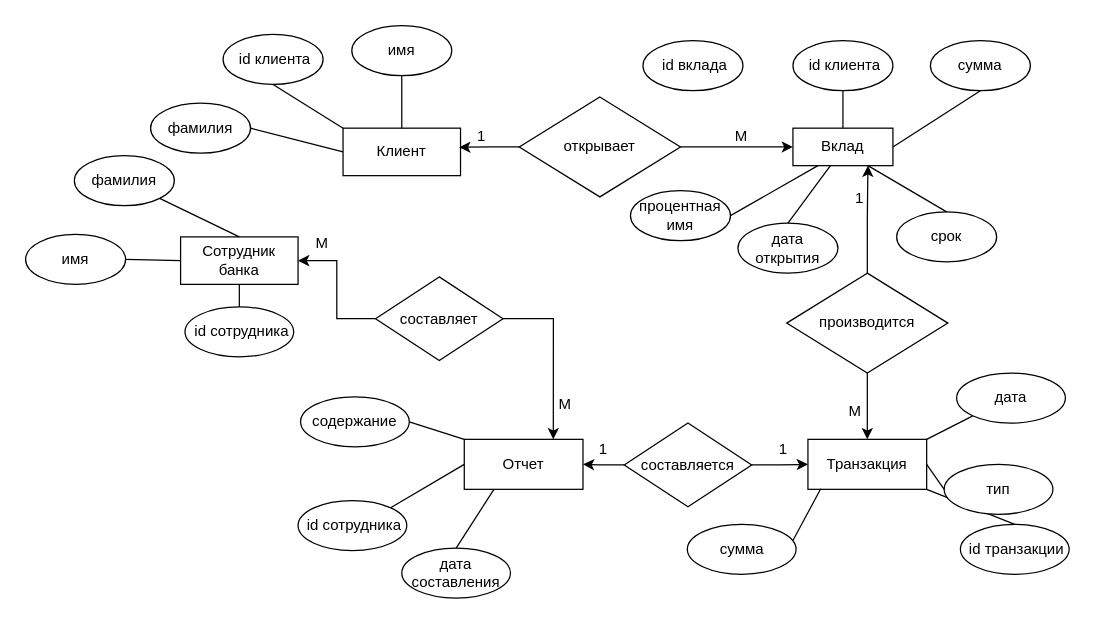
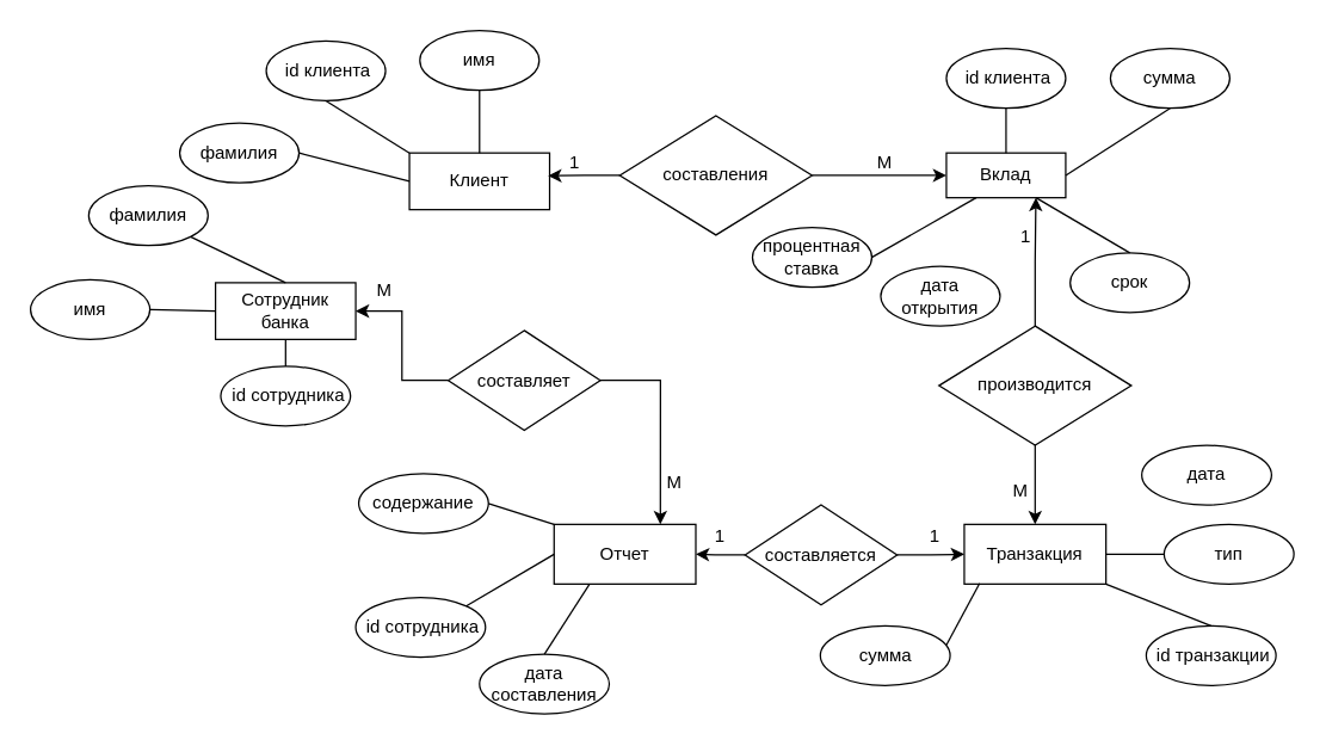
  <mxCell id="0" />
  <mxCell id="1" parent="0" />
  <mxCell id="2" value="Вклад" style="rounded=0;whiteSpace=wrap;html=1;" vertex="1" parent="1"><mxGeometry x="634" y="102" width="80" height="30" as="geometry" /></mxCell>
- <mxCell id="3" value="&amp;nbsp;id вклада" style="ellipse;whiteSpace=wrap;html=1;" vertex="1" parent="1"><mxGeometry x="514" y="32" width="80" height="40" as="geometry" /></mxCell>
  <mxCell id="4" value="&amp;nbsp;id клиента" style="ellipse;whiteSpace=wrap;html=1;" vertex="1" parent="1"><mxGeometry x="634" y="32" width="80" height="40" as="geometry" /></mxCell>
  <mxCell id="5" value="" style="endArrow=none;html=1;rounded=0;exitX=0.5;exitY=1;exitDx=0;exitDy=0;entryX=0.5;entryY=0;entryDx=0;entryDy=0;" edge="1" parent="1" source="4" target="2"><mxGeometry width="50" height="50" relative="1" as="geometry"><mxPoint x="804" y="142" as="sourcePoint" /><mxPoint x="854" y="92" as="targetPoint" /></mxGeometry></mxCell>
  <mxCell id="6" value="сумма" style="ellipse;whiteSpace=wrap;html=1;" vertex="1" parent="1"><mxGeometry x="744" y="32" width="80" height="40" as="geometry" /></mxCell>
  <mxCell id="7" value="" style="endArrow=none;html=1;rounded=0;exitX=1;exitY=0.5;exitDx=0;exitDy=0;entryX=0.5;entryY=1;entryDx=0;entryDy=0;" edge="1" parent="1" source="2" target="6"><mxGeometry width="50" height="50" relative="1" as="geometry"><mxPoint x="804" y="62" as="sourcePoint" /><mxPoint x="854" y="12" as="targetPoint" /></mxGeometry></mxCell>
- <mxCell id="8" value="процентная имя" style="ellipse;whiteSpace=wrap;html=1;" vertex="1" parent="1"><mxGeometry x="504" y="152" width="80" height="40" as="geometry" /></mxCell>
+ <mxCell id="8" value="процентная ставка" style="ellipse;whiteSpace=wrap;html=1;" vertex="1" parent="1"><mxGeometry x="504" y="152" width="80" height="40" as="geometry" /></mxCell>
  <mxCell id="9" value="" style="endArrow=none;html=1;rounded=0;exitX=1;exitY=0.5;exitDx=0;exitDy=0;entryX=0.25;entryY=1;entryDx=0;entryDy=0;" edge="1" parent="1" source="8" target="2"><mxGeometry width="50" height="50" relative="1" as="geometry"><mxPoint x="664" y="182" as="sourcePoint" /><mxPoint x="714" y="132" as="targetPoint" /></mxGeometry></mxCell>
  <mxCell id="10" value="дата открытия" style="ellipse;whiteSpace=wrap;html=1;" vertex="1" parent="1"><mxGeometry x="590" y="178" width="80" height="40" as="geometry" /></mxCell>
- <mxCell id="11" value="" style="endArrow=none;html=1;rounded=0;exitX=0.5;exitY=0;exitDx=0;exitDy=0;entryX=0.375;entryY=1;entryDx=0;entryDy=0;entryPerimeter=0;" edge="1" parent="1" source="10" target="2"><mxGeometry width="50" height="50" relative="1" as="geometry"><mxPoint x="664" y="182" as="sourcePoint" /><mxPoint x="669" y="134" as="targetPoint" /></mxGeometry></mxCell>
  <mxCell id="12" value="срок" style="ellipse;whiteSpace=wrap;html=1;" vertex="1" parent="1"><mxGeometry x="717" y="169" width="80" height="40" as="geometry" /></mxCell>
  <mxCell id="13" value="" style="endArrow=none;html=1;rounded=0;exitX=0.5;exitY=0;exitDx=0;exitDy=0;entryX=0.75;entryY=1;entryDx=0;entryDy=0;" edge="1" parent="1" source="12" target="2"><mxGeometry width="50" height="50" relative="1" as="geometry"><mxPoint x="664" y="182" as="sourcePoint" /><mxPoint x="714" y="142" as="targetPoint" /></mxGeometry></mxCell>
  <mxCell id="14" value="Клиент" style="rounded=0;whiteSpace=wrap;html=1;" vertex="1" parent="1"><mxGeometry x="274" y="102" width="94" height="38" as="geometry" /></mxCell>
  <mxCell id="15" style="edgeStyle=orthogonalEdgeStyle;rounded=0;orthogonalLoop=1;jettySize=auto;html=1;entryX=0;entryY=0.5;entryDx=0;entryDy=0;" edge="1" parent="1" source="16" target="2"><mxGeometry relative="1" as="geometry" /></mxCell>
- <mxCell id="16" value="открывает" style="rhombus;whiteSpace=wrap;html=1;" vertex="1" parent="1"><mxGeometry x="415" y="77" width="129" height="80" as="geometry" /></mxCell>
+ <mxCell id="16" value="составления" style="rhombus;whiteSpace=wrap;html=1;" vertex="1" parent="1"><mxGeometry x="415" y="77" width="129" height="80" as="geometry" /></mxCell>
  <mxCell id="17" style="edgeStyle=orthogonalEdgeStyle;rounded=0;orthogonalLoop=1;jettySize=auto;html=1;entryX=0.989;entryY=0.404;entryDx=0;entryDy=0;entryPerimeter=0;" edge="1" parent="1" source="16" target="14"><mxGeometry relative="1" as="geometry" /></mxCell>
  <mxCell id="18" value="1" style="text;html=1;align=center;verticalAlign=middle;whiteSpace=wrap;rounded=0;" vertex="1" parent="1"><mxGeometry x="355" y="94" width="60" height="30" as="geometry" /></mxCell>
  <mxCell id="19" value="М" style="text;html=1;align=center;verticalAlign=middle;whiteSpace=wrap;rounded=0;" vertex="1" parent="1"><mxGeometry x="563" y="94" width="60" height="30" as="geometry" /></mxCell>
  <mxCell id="20" value="&amp;nbsp;id клиента" style="ellipse;whiteSpace=wrap;html=1;" vertex="1" parent="1"><mxGeometry x="178" y="27" width="80" height="40" as="geometry" /></mxCell>
  <mxCell id="21" value="" style="endArrow=none;html=1;rounded=0;exitX=0.5;exitY=1;exitDx=0;exitDy=0;entryX=0;entryY=0;entryDx=0;entryDy=0;" edge="1" parent="1" source="20" target="14"><mxGeometry width="50" height="50" relative="1" as="geometry"><mxPoint x="493" y="170" as="sourcePoint" /><mxPoint x="543" y="120" as="targetPoint" /></mxGeometry></mxCell>
  <mxCell id="22" value="имя" style="ellipse;whiteSpace=wrap;html=1;" vertex="1" parent="1"><mxGeometry x="281" y="20" width="80" height="40" as="geometry" /></mxCell>
  <mxCell id="23" value="" style="endArrow=none;html=1;rounded=0;exitX=0.5;exitY=1;exitDx=0;exitDy=0;entryX=0.5;entryY=0;entryDx=0;entryDy=0;" edge="1" parent="1" source="22" target="14"><mxGeometry width="50" height="50" relative="1" as="geometry"><mxPoint x="493" y="170" as="sourcePoint" /><mxPoint x="543" y="120" as="targetPoint" /></mxGeometry></mxCell>
  <mxCell id="24" value="фамилия" style="ellipse;whiteSpace=wrap;html=1;" vertex="1" parent="1"><mxGeometry x="120" y="82" width="80" height="40" as="geometry" /></mxCell>
  <mxCell id="25" value="" style="endArrow=none;html=1;rounded=0;exitX=1;exitY=0.5;exitDx=0;exitDy=0;entryX=0;entryY=0.5;entryDx=0;entryDy=0;" edge="1" parent="1" source="24" target="14"><mxGeometry width="50" height="50" relative="1" as="geometry"><mxPoint x="266" y="166" as="sourcePoint" /><mxPoint x="316" y="116" as="targetPoint" /></mxGeometry></mxCell>
  <mxCell id="26" style="edgeStyle=orthogonalEdgeStyle;rounded=0;orthogonalLoop=1;jettySize=auto;html=1;entryX=0.75;entryY=1;entryDx=0;entryDy=0;" edge="1" parent="1" source="28" target="2"><mxGeometry relative="1" as="geometry" /></mxCell>
  <mxCell id="27" style="edgeStyle=orthogonalEdgeStyle;rounded=0;orthogonalLoop=1;jettySize=auto;html=1;entryX=0.5;entryY=0;entryDx=0;entryDy=0;" edge="1" parent="1" source="28" target="30"><mxGeometry relative="1" as="geometry" /></mxCell>
  <mxCell id="28" value="производится" style="rhombus;whiteSpace=wrap;html=1;" vertex="1" parent="1"><mxGeometry x="629" y="218" width="129" height="80" as="geometry" /></mxCell>
  <mxCell id="29" value="1" style="text;html=1;align=center;verticalAlign=middle;whiteSpace=wrap;rounded=0;" vertex="1" parent="1"><mxGeometry x="677" y="143" width="21" height="30" as="geometry" /></mxCell>
  <mxCell id="30" value="Транзакция" style="rounded=0;whiteSpace=wrap;html=1;" vertex="1" parent="1"><mxGeometry x="646" y="351" width="95" height="40" as="geometry" /></mxCell>
  <mxCell id="31" value="М" style="text;html=1;align=center;verticalAlign=middle;whiteSpace=wrap;rounded=0;" vertex="1" parent="1"><mxGeometry x="654" y="314" width="60" height="30" as="geometry" /></mxCell>
  <mxCell id="32" value="&amp;nbsp;id транзакции" style="ellipse;whiteSpace=wrap;html=1;" vertex="1" parent="1"><mxGeometry x="768" y="419" width="87" height="40" as="geometry" /></mxCell>
  <mxCell id="33" value="" style="endArrow=none;html=1;rounded=0;exitX=1;exitY=1;exitDx=0;exitDy=0;entryX=0.5;entryY=0;entryDx=0;entryDy=0;" edge="1" parent="1" source="30" target="32"><mxGeometry width="50" height="50" relative="1" as="geometry"><mxPoint x="690" y="330" as="sourcePoint" /><mxPoint x="740" y="280" as="targetPoint" /></mxGeometry></mxCell>
  <mxCell id="34" value="дата" style="ellipse;whiteSpace=wrap;html=1;" vertex="1" parent="1"><mxGeometry x="765" y="298" width="87" height="40" as="geometry" /></mxCell>
- <mxCell id="35" value="" style="endArrow=none;html=1;rounded=0;exitX=1;exitY=0;exitDx=0;exitDy=0;entryX=0;entryY=1;entryDx=0;entryDy=0;" edge="1" parent="1" source="30" target="34"><mxGeometry width="50" height="50" relative="1" as="geometry"><mxPoint x="666" y="274" as="sourcePoint" /><mxPoint x="716" y="224" as="targetPoint" /></mxGeometry></mxCell>
- <mxCell id="36" value="тип" style="ellipse;whiteSpace=wrap;html=1;" vertex="1" parent="1"><mxGeometry x="755" y="371" width="87" height="40" as="geometry" /></mxCell>
+ <mxCell id="36" value="тип" style="ellipse;whiteSpace=wrap;html=1;" vertex="1" parent="1"><mxGeometry x="780" y="351" width="87" height="40" as="geometry" /></mxCell>
  <mxCell id="37" value="" style="endArrow=none;html=1;rounded=0;exitX=1;exitY=0.5;exitDx=0;exitDy=0;entryX=0;entryY=0.5;entryDx=0;entryDy=0;" edge="1" parent="1" source="30" target="36"><mxGeometry width="50" height="50" relative="1" as="geometry"><mxPoint x="666" y="412" as="sourcePoint" /><mxPoint x="716" y="362" as="targetPoint" /></mxGeometry></mxCell>
  <mxCell id="38" value="сумма" style="ellipse;whiteSpace=wrap;html=1;" vertex="1" parent="1"><mxGeometry x="549.5" y="419" width="87" height="40" as="geometry" /></mxCell>
  <mxCell id="39" value="" style="endArrow=none;html=1;rounded=0;exitX=0.971;exitY=0.324;exitDx=0;exitDy=0;exitPerimeter=0;entryX=0.108;entryY=0.987;entryDx=0;entryDy=0;entryPerimeter=0;" edge="1" parent="1" source="38" target="30"><mxGeometry width="50" height="50" relative="1" as="geometry"><mxPoint x="666" y="412" as="sourcePoint" /><mxPoint x="716" y="362" as="targetPoint" /></mxGeometry></mxCell>
  <mxCell id="40" value="Отчет" style="rounded=0;whiteSpace=wrap;html=1;" vertex="1" parent="1"><mxGeometry x="371" y="351" width="95" height="40" as="geometry" /></mxCell>
  <mxCell id="41" style="edgeStyle=orthogonalEdgeStyle;rounded=0;orthogonalLoop=1;jettySize=auto;html=1;entryX=0;entryY=0.5;entryDx=0;entryDy=0;" edge="1" parent="1" source="43" target="30"><mxGeometry relative="1" as="geometry" /></mxCell>
  <mxCell id="42" style="edgeStyle=orthogonalEdgeStyle;rounded=0;orthogonalLoop=1;jettySize=auto;html=1;entryX=1;entryY=0.5;entryDx=0;entryDy=0;" edge="1" parent="1" source="43" target="40"><mxGeometry relative="1" as="geometry" /></mxCell>
  <mxCell id="43" value="составляется" style="rhombus;whiteSpace=wrap;html=1;" vertex="1" parent="1"><mxGeometry x="499" y="338" width="102" height="67" as="geometry" /></mxCell>
  <mxCell id="44" value="1" style="text;html=1;align=center;verticalAlign=middle;whiteSpace=wrap;rounded=0;" vertex="1" parent="1"><mxGeometry x="472" y="344" width="21" height="30" as="geometry" /></mxCell>
  <mxCell id="45" value="1" style="text;html=1;align=center;verticalAlign=middle;whiteSpace=wrap;rounded=0;" vertex="1" parent="1"><mxGeometry x="615.5" y="344" width="21" height="30" as="geometry" /></mxCell>
  <mxCell id="46" value="дата составления" style="ellipse;whiteSpace=wrap;html=1;" vertex="1" parent="1"><mxGeometry x="321" y="438" width="87" height="40" as="geometry" /></mxCell>
  <mxCell id="47" value="" style="endArrow=none;html=1;rounded=0;exitX=0.5;exitY=0;exitDx=0;exitDy=0;entryX=0.25;entryY=1;entryDx=0;entryDy=0;" edge="1" parent="1" source="46" target="40"><mxGeometry width="50" height="50" relative="1" as="geometry"><mxPoint x="443" y="423" as="sourcePoint" /><mxPoint x="493" y="373" as="targetPoint" /></mxGeometry></mxCell>
  <mxCell id="48" value="&amp;nbsp;id сотрудника" style="ellipse;whiteSpace=wrap;html=1;" vertex="1" parent="1"><mxGeometry x="238" y="400" width="87" height="40" as="geometry" /></mxCell>
  <mxCell id="49" value="" style="endArrow=none;html=1;rounded=0;exitX=1;exitY=0;exitDx=0;exitDy=0;entryX=0;entryY=0.5;entryDx=0;entryDy=0;" edge="1" parent="1" source="48" target="40"><mxGeometry width="50" height="50" relative="1" as="geometry"><mxPoint x="406" y="300" as="sourcePoint" /><mxPoint x="456" y="250" as="targetPoint" /></mxGeometry></mxCell>
  <mxCell id="50" value="содержание" style="ellipse;whiteSpace=wrap;html=1;" vertex="1" parent="1"><mxGeometry x="240" y="317" width="87" height="40" as="geometry" /></mxCell>
  <mxCell id="51" value="" style="endArrow=none;html=1;rounded=0;exitX=1;exitY=0.5;exitDx=0;exitDy=0;entryX=0;entryY=0;entryDx=0;entryDy=0;" edge="1" parent="1" source="50" target="40"><mxGeometry width="50" height="50" relative="1" as="geometry"><mxPoint x="406" y="300" as="sourcePoint" /><mxPoint x="456" y="250" as="targetPoint" /></mxGeometry></mxCell>
  <mxCell id="52" value="Сотрудник банка" style="rounded=0;whiteSpace=wrap;html=1;" vertex="1" parent="1"><mxGeometry x="144" y="189" width="94" height="38" as="geometry" /></mxCell>
  <mxCell id="53" style="edgeStyle=orthogonalEdgeStyle;rounded=0;orthogonalLoop=1;jettySize=auto;html=1;entryX=1;entryY=0.5;entryDx=0;entryDy=0;" edge="1" parent="1" source="55" target="52"><mxGeometry relative="1" as="geometry" /></mxCell>
  <mxCell id="54" style="edgeStyle=orthogonalEdgeStyle;rounded=0;orthogonalLoop=1;jettySize=auto;html=1;entryX=0.75;entryY=0;entryDx=0;entryDy=0;exitX=1;exitY=0.5;exitDx=0;exitDy=0;" edge="1" parent="1" source="55" target="40"><mxGeometry relative="1" as="geometry" /></mxCell>
  <mxCell id="55" value="составляет" style="rhombus;whiteSpace=wrap;html=1;" vertex="1" parent="1"><mxGeometry x="300" y="221" width="102" height="67" as="geometry" /></mxCell>
  <mxCell id="56" value="М" style="text;html=1;align=center;verticalAlign=middle;whiteSpace=wrap;rounded=0;" vertex="1" parent="1"><mxGeometry x="247" y="179" width="21" height="30" as="geometry" /></mxCell>
  <mxCell id="57" value="М" style="text;html=1;align=center;verticalAlign=middle;whiteSpace=wrap;rounded=0;" vertex="1" parent="1"><mxGeometry x="422" y="308" width="60" height="30" as="geometry" /></mxCell>
  <mxCell id="58" value="&amp;nbsp;id сотрудника" style="ellipse;whiteSpace=wrap;html=1;" vertex="1" parent="1"><mxGeometry x="147.5" y="245" width="87" height="40" as="geometry" /></mxCell>
  <mxCell id="59" value="" style="endArrow=none;html=1;rounded=0;exitX=0.5;exitY=0;exitDx=0;exitDy=0;entryX=0.5;entryY=1;entryDx=0;entryDy=0;" edge="1" parent="1" source="58" target="52"><mxGeometry width="50" height="50" relative="1" as="geometry"><mxPoint x="312" y="289" as="sourcePoint" /><mxPoint x="362" y="239" as="targetPoint" /></mxGeometry></mxCell>
  <mxCell id="60" value="имя" style="ellipse;whiteSpace=wrap;html=1;" vertex="1" parent="1"><mxGeometry x="20" y="187" width="80" height="40" as="geometry" /></mxCell>
  <mxCell id="61" value="" style="endArrow=none;html=1;rounded=0;exitX=1;exitY=0.5;exitDx=0;exitDy=0;entryX=0;entryY=0.5;entryDx=0;entryDy=0;" edge="1" parent="1" source="60" target="52"><mxGeometry width="50" height="50" relative="1" as="geometry"><mxPoint x="312" y="289" as="sourcePoint" /><mxPoint x="362" y="239" as="targetPoint" /></mxGeometry></mxCell>
  <mxCell id="62" value="фамилия" style="ellipse;whiteSpace=wrap;html=1;" vertex="1" parent="1"><mxGeometry x="59" y="124" width="80" height="40" as="geometry" /></mxCell>
  <mxCell id="63" value="" style="endArrow=none;html=1;rounded=0;exitX=1;exitY=1;exitDx=0;exitDy=0;entryX=0.5;entryY=0;entryDx=0;entryDy=0;" edge="1" parent="1" source="62" target="52"><mxGeometry width="50" height="50" relative="1" as="geometry"><mxPoint x="312" y="289" as="sourcePoint" /><mxPoint x="362" y="239" as="targetPoint" /></mxGeometry></mxCell>
